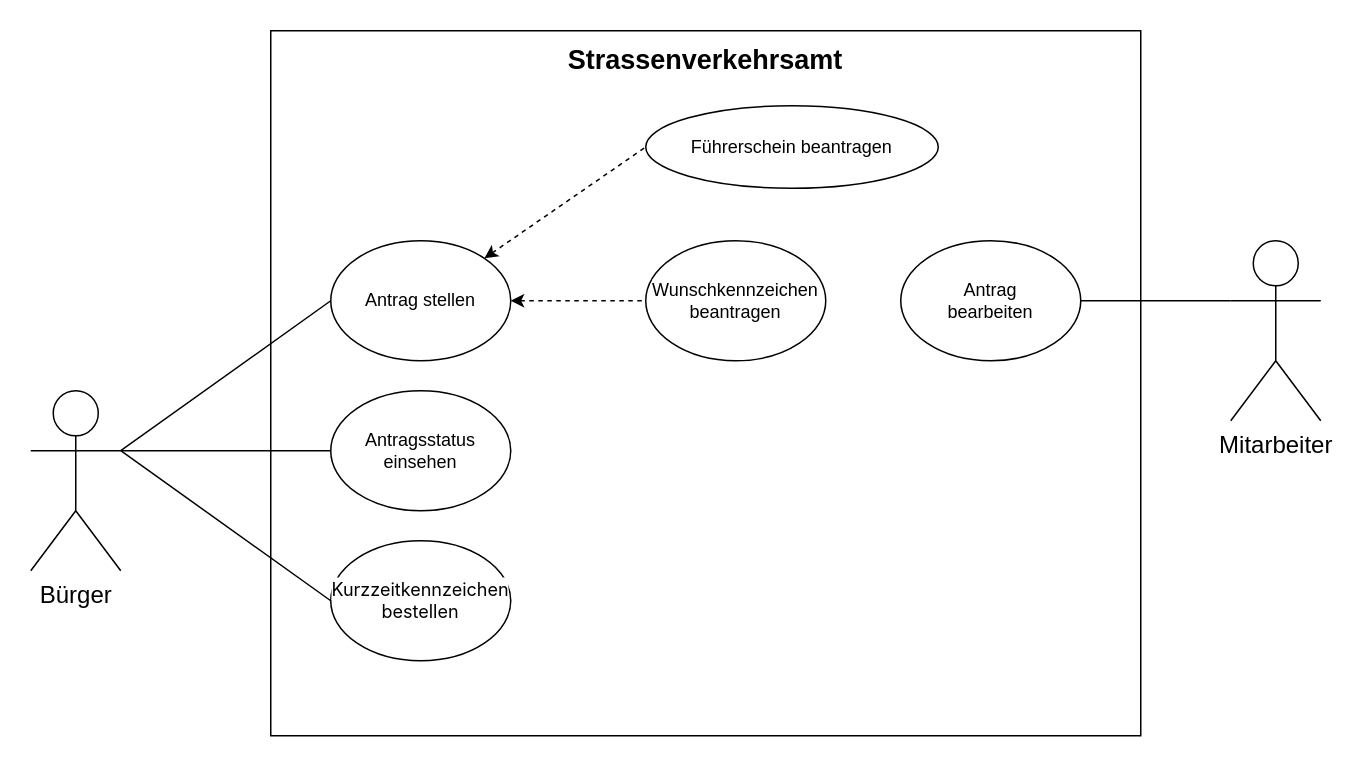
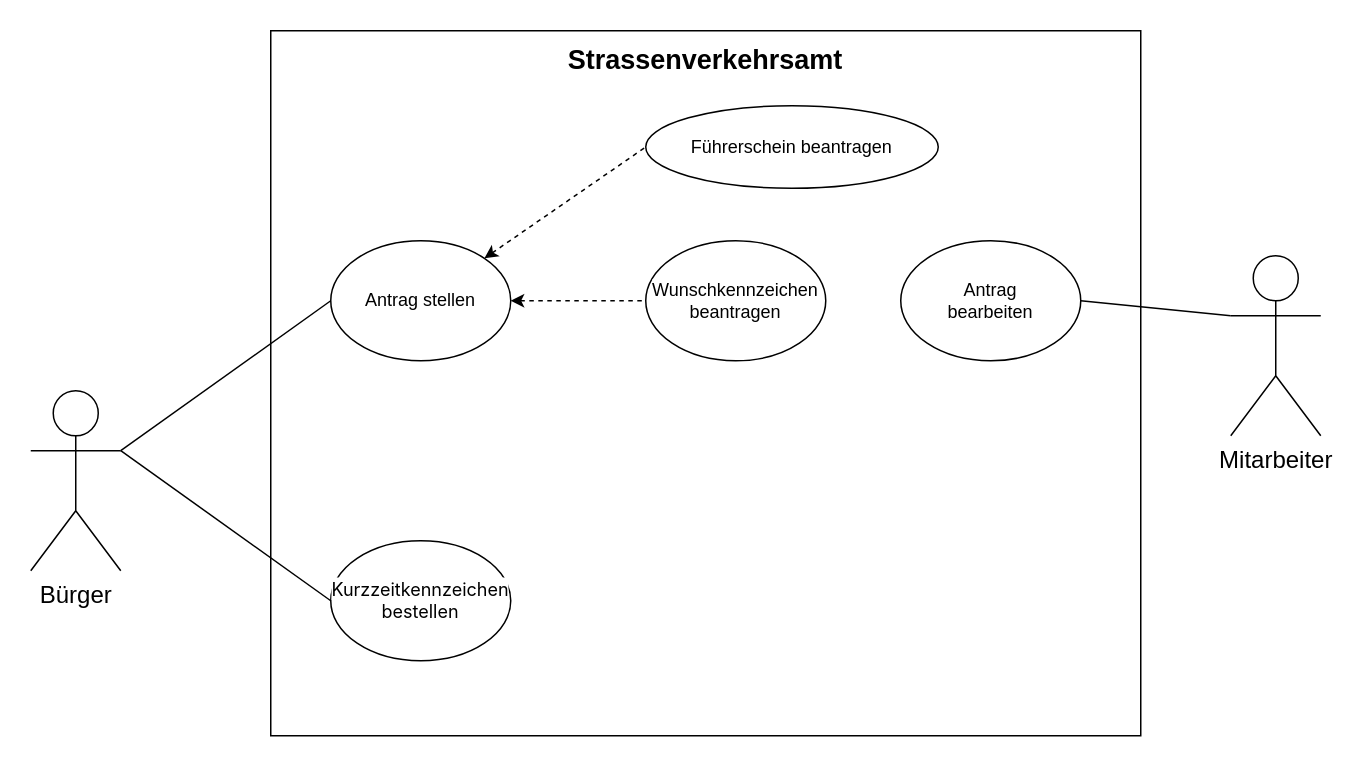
  <mxCell id="0" />
  <mxCell id="1" parent="0" />
  <mxCell id="2" value="" style="rounded=0;whiteSpace=wrap;html=1;" vertex="1" parent="1"><mxGeometry x="180" y="20" width="580" height="470" as="geometry" /></mxCell>
  <mxCell id="3" value="Strassenverkehrsamt" style="text;html=1;strokeColor=none;fillColor=none;align=center;verticalAlign=middle;whiteSpace=wrap;rounded=0;fontStyle=1;fontSize=18;" vertex="1" parent="1"><mxGeometry x="370" y="30" width="200" height="20" as="geometry" /></mxCell>
- <mxCell id="4" value="&lt;div style=&quot;font-size: 16px;&quot;&gt;Mitarbeiter&lt;/div&gt;" style="shape=umlActor;verticalLabelPosition=bottom;labelBackgroundColor=#ffffff;verticalAlign=top;html=1;fontStyle=0;fontSize=16;" vertex="1" parent="1"><mxGeometry x="820" y="160" width="60" height="120" as="geometry" /></mxCell>
+ <mxCell id="4" value="&lt;div style=&quot;font-size: 16px;&quot;&gt;Mitarbeiter&lt;/div&gt;" style="shape=umlActor;verticalLabelPosition=bottom;labelBackgroundColor=#ffffff;verticalAlign=top;html=1;fontStyle=0;fontSize=16;" vertex="1" parent="1"><mxGeometry x="820" y="170" width="60" height="120" as="geometry" /></mxCell>
  <mxCell id="5" value="&lt;div style=&quot;font-size: 16px;&quot;&gt;Bürger&lt;/div&gt;" style="shape=umlActor;verticalLabelPosition=bottom;labelBackgroundColor=#ffffff;verticalAlign=top;html=1;fontStyle=0;fontSize=16;" vertex="1" parent="1"><mxGeometry x="20" y="260" width="60" height="120" as="geometry" /></mxCell>
  <mxCell id="6" value="&lt;span style=&quot;color: rgb(0, 0, 0); font-size: 12px; font-style: normal; font-weight: 400; letter-spacing: normal; text-indent: 0px; text-transform: none; word-spacing: 0px; background-color: rgb(255, 255, 255); display: inline; float: none;&quot;&gt;Führerschein beantragen&lt;/span&gt;" style="ellipse;whiteSpace=wrap;html=1;fontSize=12;" vertex="1" parent="1"><mxGeometry x="430" y="70" width="195" height="55" as="geometry" /></mxCell>
  <mxCell id="7" value="&lt;span style=&quot;color: rgb(0, 0, 0); font-size: 12px; font-style: normal; font-weight: 400; letter-spacing: normal; text-indent: 0px; text-transform: none; word-spacing: 0px; background-color: rgb(255, 255, 255); display: inline; float: none;&quot;&gt;Wunschkennzeichen beantragen&lt;/span&gt;" style="ellipse;whiteSpace=wrap;html=1;fontSize=12;" vertex="1" parent="1"><mxGeometry x="430" y="160" width="120" height="80" as="geometry" /></mxCell>
  <mxCell id="8" value="&#10;&#10;&lt;!--StartFragment--&gt;&lt;span style=&quot;color: rgb(0, 0, 0); font-family: -apple-system, BlinkMacSystemFont, &amp;quot;Segoe WPC&amp;quot;, &amp;quot;Segoe UI&amp;quot;, Ubuntu, &amp;quot;Droid Sans&amp;quot;, sans-serif; font-size: 12px; font-style: normal; font-variant-ligatures: normal; font-variant-caps: normal; font-weight: 400; letter-spacing: normal; text-align: start; text-indent: 0px; text-transform: none; word-spacing: 0px; -webkit-text-stroke-width: 0px; background-color: rgb(255, 255, 255); text-decoration-style: initial; text-decoration-color: initial; display: inline !important; float: none;&quot;&gt;Kurzzeitkennzeichen bestellen&lt;/span&gt;&lt;!--EndFragment--&gt;&#10;&#10;" style="ellipse;whiteSpace=wrap;html=1;fontSize=12;" vertex="1" parent="1"><mxGeometry x="220" y="360" width="120" height="80" as="geometry" /></mxCell>
- <mxCell id="9" value="&lt;span style=&quot;color: rgb(0, 0, 0); font-size: 12px; font-style: normal; font-weight: 400; letter-spacing: normal; text-indent: 0px; text-transform: none; word-spacing: 0px; background-color: rgb(255, 255, 255); display: inline; float: none;&quot;&gt;Antragsstatus einsehen&lt;/span&gt;" style="ellipse;whiteSpace=wrap;html=1;fontSize=12;" vertex="1" parent="1"><mxGeometry x="220" y="260" width="120" height="80" as="geometry" /></mxCell>
  <mxCell id="10" value="" style="endArrow=none;html=1;fontSize=16;entryX=0;entryY=0.5;entryDx=0;entryDy=0;exitX=1;exitY=0;exitDx=0;exitDy=0;startArrow=classic;startFill=1;endFill=0;dashed=1;" edge="1" parent="1" source="13" target="6"><mxGeometry width="50" height="50" relative="1" as="geometry"><mxPoint x="80" y="200" as="sourcePoint" /><mxPoint x="90" y="370" as="targetPoint" /></mxGeometry></mxCell>
  <mxCell id="11" value="" style="endArrow=none;html=1;fontSize=16;entryX=0;entryY=0.5;entryDx=0;entryDy=0;exitX=1;exitY=0.5;exitDx=0;exitDy=0;startArrow=classic;startFill=1;endFill=0;dashed=1;" edge="1" parent="1" source="13" target="7"><mxGeometry width="50" height="50" relative="1" as="geometry"><mxPoint x="300" y="140" as="sourcePoint" /><mxPoint x="660" y="330" as="targetPoint" /></mxGeometry></mxCell>
- <mxCell id="12" value="" style="endArrow=none;html=1;fontSize=16;entryX=0;entryY=0.5;entryDx=0;entryDy=0;exitX=1;exitY=0.333;exitDx=0;exitDy=0;exitPerimeter=0;endFill=0;" edge="1" parent="1" source="5" target="9"><mxGeometry width="50" height="50" relative="1" as="geometry"><mxPoint x="80" y="270" as="sourcePoint" /><mxPoint x="240" y="410" as="targetPoint" /></mxGeometry></mxCell>
  <mxCell id="13" value="Antrag stellen" style="ellipse;whiteSpace=wrap;html=1;fontSize=12;" vertex="1" parent="1"><mxGeometry x="220" y="160" width="120" height="80" as="geometry" /></mxCell>
  <mxCell id="14" value="" style="endArrow=none;html=1;fontSize=16;entryX=0;entryY=0.5;entryDx=0;entryDy=0;exitX=1;exitY=0.333;exitDx=0;exitDy=0;exitPerimeter=0;endFill=0;" edge="1" parent="1" source="5" target="8"><mxGeometry width="50" height="50" relative="1" as="geometry"><mxPoint x="80" y="310" as="sourcePoint" /><mxPoint x="620" y="300" as="targetPoint" /></mxGeometry></mxCell>
  <mxCell id="15" value="" style="endArrow=none;html=1;fontSize=16;entryX=0;entryY=0.5;entryDx=0;entryDy=0;exitX=1;exitY=0.333;exitDx=0;exitDy=0;exitPerimeter=0;endFill=0;" edge="1" parent="1" source="5" target="13"><mxGeometry width="50" height="50" relative="1" as="geometry"><mxPoint x="90" y="320" as="sourcePoint" /><mxPoint x="220" y="340" as="targetPoint" /></mxGeometry></mxCell>
  <mxCell id="16" value="" style="endArrow=none;html=1;fontSize=16;entryX=0;entryY=0.333;entryDx=0;entryDy=0;entryPerimeter=0;exitX=1;exitY=0.5;exitDx=0;exitDy=0;" edge="1" parent="1" source="17" target="4"><mxGeometry width="50" height="50" relative="1" as="geometry"><mxPoint x="560" y="120" as="sourcePoint" /><mxPoint x="870" y="190" as="targetPoint" /></mxGeometry></mxCell>
  <mxCell id="17" value="&lt;div style=&quot;font-size: 12px;&quot;&gt;Antrag&lt;/div&gt;&lt;div style=&quot;font-size: 12px;&quot;&gt;bearbeiten&lt;/div&gt;" style="ellipse;whiteSpace=wrap;html=1;fontSize=12;" vertex="1" parent="1"><mxGeometry x="600" y="160" width="120" height="80" as="geometry" /></mxCell>
